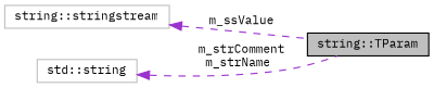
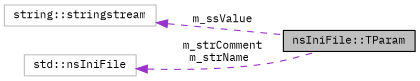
  digraph {
    fontname="IBM Plex Mono"
    rankdir=LR
    node [color=grey75 fillcolor=white fontname="IBM Plex Mono" fontsize=10 shape=record style=filled]
    edge [color=darkorchid3 dir=back fontname="IBM Plex Mono" fontsize=10 labelfontname="FreeSans.ttf" labelfontsize=10 style=dashed]
-   n1 [color=black fillcolor=grey75 fontcolor=black height=0.2 label="string::TParam" width=0.4]
+   n1 [color=black fillcolor=grey75 fontcolor=black height=0.2 label="nsIniFile::TParam" width=0.4]
    n2 [height=0.2 label="string::stringstream" width=0.4]
-   n3 [height=0.2 label="std::string" width=0.4]
+   n3 [height=0.2 label="std::nsIniFile" width=0.4]
    n2 -> n1 [label=" m_ssValue"]
    n3 -> n1 [label=" m_strComment\nm_strName"]
  }
